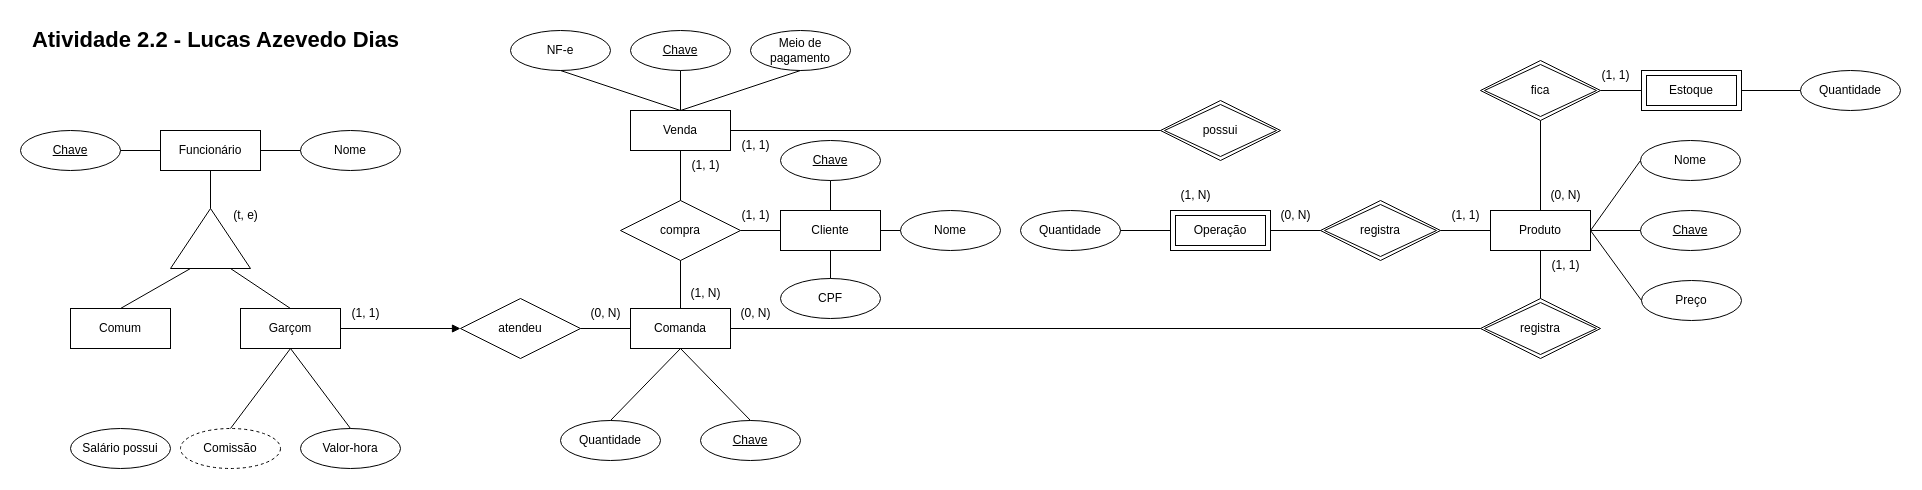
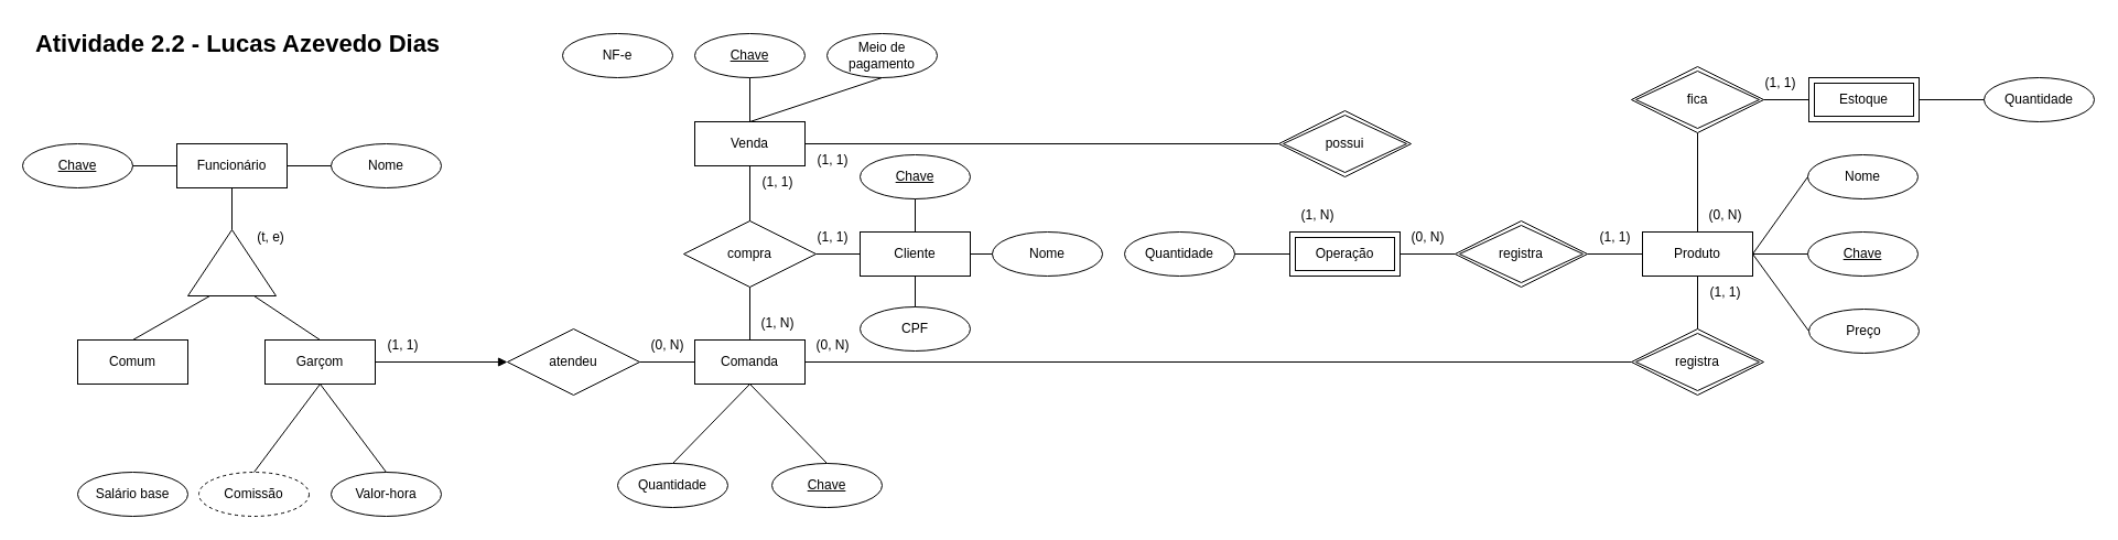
  <mxCell id="0" />
  <mxCell id="1" parent="0" />
  <mxCell id="2" value="Atividade 2.2 - Lucas Azevedo Dias" style="text;html=1;resizable=0;autosize=1;align=center;verticalAlign=middle;points=[];fillColor=none;strokeColor=none;rounded=0;strokeWidth=1;fontSize=22;fontStyle=1" parent="1" vertex="1"><mxGeometry x="20" y="20" width="390" height="40" as="geometry" /></mxCell>
  <mxCell id="3" value="Venda" style="whiteSpace=wrap;html=1;align=center;" parent="1" vertex="1"><mxGeometry x="630" y="110" width="100" height="40" as="geometry" /></mxCell>
  <mxCell id="4" value="Cliente" style="whiteSpace=wrap;html=1;align=center;" parent="1" vertex="1"><mxGeometry x="780" y="210" width="100" height="40" as="geometry" /></mxCell>
  <mxCell id="5" value="Comanda" style="whiteSpace=wrap;html=1;align=center;" parent="1" vertex="1"><mxGeometry x="630" y="308" width="100" height="40" as="geometry" /></mxCell>
  <mxCell id="6" value="Produto" style="whiteSpace=wrap;html=1;align=center;" parent="1" vertex="1"><mxGeometry x="1490" y="210" width="100" height="40" as="geometry" /></mxCell>
  <mxCell id="7" value="Estoque" style="shape=ext;margin=3;double=1;whiteSpace=wrap;html=1;align=center;" parent="1" vertex="1"><mxGeometry x="1641" y="70" width="100" height="40" as="geometry" /></mxCell>
  <mxCell id="8" value="Funcionário" style="whiteSpace=wrap;html=1;align=center;" parent="1" vertex="1"><mxGeometry x="160" y="130" width="100" height="40" as="geometry" /></mxCell>
  <mxCell id="9" value="" style="triangle;whiteSpace=wrap;html=1;rotation=-90;" parent="1" vertex="1"><mxGeometry x="180" y="198" width="60" height="80" as="geometry" /></mxCell>
  <mxCell id="10" value="Garçom" style="whiteSpace=wrap;html=1;align=center;" parent="1" vertex="1"><mxGeometry x="240" y="308" width="100" height="40" as="geometry" /></mxCell>
  <mxCell id="11" value="" style="endArrow=none;html=1;rounded=0;exitX=0.5;exitY=1;exitDx=0;exitDy=0;entryX=1;entryY=0.5;entryDx=0;entryDy=0;" parent="1" source="8" target="9" edge="1"><mxGeometry relative="1" as="geometry"><mxPoint x="220" y="228.5" as="sourcePoint" /><mxPoint x="380" y="228.5" as="targetPoint" /></mxGeometry></mxCell>
  <mxCell id="12" value="" style="endArrow=none;html=1;rounded=0;exitX=0.5;exitY=0;exitDx=0;exitDy=0;entryX=0;entryY=0.75;entryDx=0;entryDy=0;" parent="1" source="10" target="9" edge="1"><mxGeometry relative="1" as="geometry"><mxPoint x="220" y="228.5" as="sourcePoint" /><mxPoint x="380" y="228.5" as="targetPoint" /></mxGeometry></mxCell>
  <mxCell id="13" value="compra" style="shape=rhombus;perimeter=rhombusPerimeter;whiteSpace=wrap;html=1;align=center;" parent="1" vertex="1"><mxGeometry x="620" y="200" width="120" height="60" as="geometry" /></mxCell>
  <mxCell id="14" value="" style="endArrow=none;html=1;rounded=0;exitX=0;exitY=0.5;exitDx=0;exitDy=0;entryX=1;entryY=0.5;entryDx=0;entryDy=0;" parent="1" source="4" target="13" edge="1"><mxGeometry relative="1" as="geometry"><mxPoint x="800" y="40.5" as="sourcePoint" /><mxPoint x="960" y="40.5" as="targetPoint" /></mxGeometry></mxCell>
  <mxCell id="15" value="" style="endArrow=none;html=1;rounded=0;exitX=0.5;exitY=0;exitDx=0;exitDy=0;entryX=0.5;entryY=1;entryDx=0;entryDy=0;" parent="1" source="13" target="3" edge="1"><mxGeometry relative="1" as="geometry"><mxPoint x="800" y="40.5" as="sourcePoint" /><mxPoint x="960" y="40.5" as="targetPoint" /></mxGeometry></mxCell>
  <mxCell id="16" value="" style="endArrow=none;html=1;rounded=0;exitX=0.5;exitY=0;exitDx=0;exitDy=0;entryX=0.5;entryY=1;entryDx=0;entryDy=0;" parent="1" source="5" target="13" edge="1"><mxGeometry relative="1" as="geometry"><mxPoint x="810" y="-44.5" as="sourcePoint" /><mxPoint x="970" y="-44.5" as="targetPoint" /></mxGeometry></mxCell>
  <mxCell id="17" value="" style="endArrow=none;html=1;rounded=0;exitX=0;exitY=0.5;exitDx=0;exitDy=0;entryX=1;entryY=0.5;entryDx=0;entryDy=0;" parent="1" source="21" target="5" edge="1"><mxGeometry relative="1" as="geometry"><mxPoint x="999" y="413" as="sourcePoint" /><mxPoint x="999" y="408" as="targetPoint" /></mxGeometry></mxCell>
  <mxCell id="18" value="" style="endArrow=none;html=1;rounded=0;exitX=0.5;exitY=1;exitDx=0;exitDy=0;entryX=0.5;entryY=0;entryDx=0;entryDy=0;" parent="1" source="6" target="21" edge="1"><mxGeometry relative="1" as="geometry"><mxPoint x="1300" y="208" as="sourcePoint" /><mxPoint x="1380" y="288" as="targetPoint" /></mxGeometry></mxCell>
  <mxCell id="19" value="" style="endArrow=none;html=1;rounded=0;exitX=0.5;exitY=1;exitDx=0;exitDy=0;entryX=0.5;entryY=0;entryDx=0;entryDy=0;" parent="1" source="22" target="6" edge="1"><mxGeometry relative="1" as="geometry"><mxPoint x="1540" y="190" as="sourcePoint" /><mxPoint x="1620" y="210" as="targetPoint" /></mxGeometry></mxCell>
  <mxCell id="20" value="" style="endArrow=none;html=1;rounded=0;exitX=1;exitY=0.5;exitDx=0;exitDy=0;entryX=0;entryY=0.5;entryDx=0;entryDy=0;" parent="1" source="22" target="7" edge="1"><mxGeometry relative="1" as="geometry"><mxPoint x="1480" y="120" as="sourcePoint" /><mxPoint x="1631" y="100" as="targetPoint" /></mxGeometry></mxCell>
  <mxCell id="21" value="registra" style="shape=rhombus;double=1;perimeter=rhombusPerimeter;whiteSpace=wrap;html=1;align=center;" parent="1" vertex="1"><mxGeometry x="1480" y="298" width="120" height="60" as="geometry" /></mxCell>
  <mxCell id="22" value="fica" style="shape=rhombus;double=1;perimeter=rhombusPerimeter;whiteSpace=wrap;html=1;align=center;" parent="1" vertex="1"><mxGeometry x="1480" y="60" width="120" height="60" as="geometry" /></mxCell>
  <mxCell id="23" value="(1, N)" style="text;html=1;resizable=0;autosize=1;align=center;verticalAlign=middle;points=[];fillColor=none;strokeColor=none;rounded=0;" parent="1" vertex="1"><mxGeometry x="680" y="278" width="50" height="30" as="geometry" /></mxCell>
  <mxCell id="24" value="(1, 1)" style="text;html=1;resizable=0;autosize=1;align=center;verticalAlign=middle;points=[];fillColor=none;strokeColor=none;rounded=0;" parent="1" vertex="1"><mxGeometry x="730" y="200" width="50" height="30" as="geometry" /></mxCell>
  <mxCell id="25" value="(1, 1)" style="text;html=1;resizable=0;autosize=1;align=center;verticalAlign=middle;points=[];fillColor=none;strokeColor=none;rounded=0;" parent="1" vertex="1"><mxGeometry x="680" y="150" width="50" height="30" as="geometry" /></mxCell>
  <mxCell id="26" value="(0, N)" style="text;html=1;resizable=0;autosize=1;align=center;verticalAlign=middle;points=[];fillColor=none;strokeColor=none;rounded=0;" parent="1" vertex="1"><mxGeometry x="730" y="298" width="50" height="30" as="geometry" /></mxCell>
  <mxCell id="27" value="(1, 1)" style="text;html=1;resizable=0;autosize=1;align=center;verticalAlign=middle;points=[];fillColor=none;strokeColor=none;rounded=0;" parent="1" vertex="1"><mxGeometry x="1540" y="250" width="50" height="30" as="geometry" /></mxCell>
  <mxCell id="28" value="(0, N)" style="text;html=1;resizable=0;autosize=1;align=center;verticalAlign=middle;points=[];fillColor=none;strokeColor=none;rounded=0;" parent="1" vertex="1"><mxGeometry x="1540" y="180" width="50" height="30" as="geometry" /></mxCell>
  <mxCell id="29" value="(1, 1)" style="text;html=1;resizable=0;autosize=1;align=center;verticalAlign=middle;points=[];fillColor=none;strokeColor=none;rounded=0;" parent="1" vertex="1"><mxGeometry x="1590" y="60" width="50" height="30" as="geometry" /></mxCell>
  <mxCell id="30" value="Operação" style="shape=ext;margin=3;double=1;whiteSpace=wrap;html=1;align=center;" parent="1" vertex="1"><mxGeometry x="1170" y="210" width="100" height="40" as="geometry" /></mxCell>
  <mxCell id="31" value="possui" style="shape=rhombus;double=1;perimeter=rhombusPerimeter;whiteSpace=wrap;html=1;align=center;" parent="1" vertex="1"><mxGeometry x="1160" y="100" width="120" height="60" as="geometry" /></mxCell>
  <mxCell id="32" value="registra" style="shape=rhombus;double=1;perimeter=rhombusPerimeter;whiteSpace=wrap;html=1;align=center;" parent="1" vertex="1"><mxGeometry x="1320" y="200" width="120" height="60" as="geometry" /></mxCell>
  <mxCell id="33" value="" style="endArrow=none;html=1;rounded=0;exitX=1;exitY=0.5;exitDx=0;exitDy=0;entryX=0;entryY=0.5;entryDx=0;entryDy=0;" parent="1" source="3" target="31" edge="1"><mxGeometry relative="1" as="geometry"><mxPoint x="930" y="208" as="sourcePoint" /><mxPoint x="1090" y="208" as="targetPoint" /></mxGeometry></mxCell>
  <mxCell id="34" value="" style="endArrow=none;html=1;rounded=0;exitX=1;exitY=0.5;exitDx=0;exitDy=0;entryX=0;entryY=0.5;entryDx=0;entryDy=0;" parent="1" source="30" target="32" edge="1"><mxGeometry relative="1" as="geometry"><mxPoint x="1210" y="210" as="sourcePoint" /><mxPoint x="1370" y="210" as="targetPoint" /></mxGeometry></mxCell>
  <mxCell id="35" value="" style="endArrow=none;html=1;rounded=0;exitX=1;exitY=0.5;exitDx=0;exitDy=0;entryX=0;entryY=0.5;entryDx=0;entryDy=0;" parent="1" source="32" target="6" edge="1"><mxGeometry relative="1" as="geometry"><mxPoint x="1210" y="210" as="sourcePoint" /><mxPoint x="1370" y="210" as="targetPoint" /></mxGeometry></mxCell>
  <mxCell id="36" value="(1, 1)" style="text;html=1;resizable=0;autosize=1;align=center;verticalAlign=middle;points=[];fillColor=none;strokeColor=none;rounded=0;" parent="1" vertex="1"><mxGeometry x="730" y="130" width="50" height="30" as="geometry" /></mxCell>
  <mxCell id="37" value="(1, N)" style="text;html=1;resizable=0;autosize=1;align=center;verticalAlign=middle;points=[];fillColor=none;strokeColor=none;rounded=0;" parent="1" vertex="1"><mxGeometry x="1170" y="180" width="50" height="30" as="geometry" /></mxCell>
  <mxCell id="38" value="(0, N)" style="text;html=1;resizable=0;autosize=1;align=center;verticalAlign=middle;points=[];fillColor=none;strokeColor=none;rounded=0;" parent="1" vertex="1"><mxGeometry x="1270" y="200" width="50" height="30" as="geometry" /></mxCell>
  <mxCell id="39" value="(t, e)" style="text;html=1;resizable=0;autosize=1;align=center;verticalAlign=middle;points=[];fillColor=none;strokeColor=none;rounded=0;" parent="1" vertex="1"><mxGeometry x="220" y="200" width="50" height="30" as="geometry" /></mxCell>
  <mxCell id="40" value="(1, 1)" style="text;html=1;resizable=0;autosize=1;align=center;verticalAlign=middle;points=[];fillColor=none;strokeColor=none;rounded=0;" parent="1" vertex="1"><mxGeometry x="1440" y="200" width="50" height="30" as="geometry" /></mxCell>
  <mxCell id="41" value="Quantidade" style="ellipse;whiteSpace=wrap;html=1;align=center;" parent="1" vertex="1"><mxGeometry x="1020" y="210" width="100" height="40" as="geometry" /></mxCell>
  <mxCell id="42" value="Quantidade" style="ellipse;whiteSpace=wrap;html=1;align=center;" parent="1" vertex="1"><mxGeometry x="560" y="420" width="100" height="40" as="geometry" /></mxCell>
  <mxCell id="43" value="" style="endArrow=none;html=1;rounded=0;exitX=0.5;exitY=1;exitDx=0;exitDy=0;entryX=0.5;entryY=0;entryDx=0;entryDy=0;" parent="1" source="5" target="42" edge="1"><mxGeometry relative="1" as="geometry"><mxPoint x="780" y="238" as="sourcePoint" /><mxPoint x="940" y="238" as="targetPoint" /></mxGeometry></mxCell>
  <mxCell id="44" value="" style="endArrow=none;html=1;rounded=0;exitX=1;exitY=0.5;exitDx=0;exitDy=0;entryX=0;entryY=0.5;entryDx=0;entryDy=0;" parent="1" source="41" target="30" edge="1"><mxGeometry relative="1" as="geometry"><mxPoint x="1270" y="240" as="sourcePoint" /><mxPoint x="1430" y="240" as="targetPoint" /></mxGeometry></mxCell>
  <mxCell id="45" value="Quantidade" style="ellipse;whiteSpace=wrap;html=1;align=center;" parent="1" vertex="1"><mxGeometry x="1800" y="70" width="100" height="40" as="geometry" /></mxCell>
  <mxCell id="46" value="" style="endArrow=none;html=1;rounded=0;exitX=1;exitY=0.5;exitDx=0;exitDy=0;entryX=0;entryY=0.5;entryDx=0;entryDy=0;" parent="1" source="7" target="45" edge="1"><mxGeometry relative="1" as="geometry"><mxPoint x="1350" y="200" as="sourcePoint" /><mxPoint x="1510" y="200" as="targetPoint" /></mxGeometry></mxCell>
  <mxCell id="47" value="Nome" style="ellipse;whiteSpace=wrap;html=1;align=center;" parent="1" vertex="1"><mxGeometry x="1640" y="140" width="100" height="40" as="geometry" /></mxCell>
  <mxCell id="48" value="Preço" style="ellipse;whiteSpace=wrap;html=1;align=center;" parent="1" vertex="1"><mxGeometry x="1641" y="280" width="100" height="40" as="geometry" /></mxCell>
  <mxCell id="49" value="" style="endArrow=none;html=1;rounded=0;exitX=0;exitY=0.5;exitDx=0;exitDy=0;entryX=1;entryY=0.5;entryDx=0;entryDy=0;" parent="1" source="48" target="6" edge="1"><mxGeometry relative="1" as="geometry"><mxPoint x="1350" y="240" as="sourcePoint" /><mxPoint x="1510" y="240" as="targetPoint" /></mxGeometry></mxCell>
  <mxCell id="50" value="" style="endArrow=none;html=1;rounded=0;exitX=0;exitY=0.5;exitDx=0;exitDy=0;entryX=1;entryY=0.5;entryDx=0;entryDy=0;" parent="1" source="47" target="6" edge="1"><mxGeometry relative="1" as="geometry"><mxPoint x="1350" y="240" as="sourcePoint" /><mxPoint x="1510" y="240" as="targetPoint" /></mxGeometry></mxCell>
- <mxCell id="51" value="Salário possui" style="ellipse;whiteSpace=wrap;html=1;align=center;" parent="1" vertex="1"><mxGeometry x="70" y="428" width="100" height="40" as="geometry" /></mxCell>
+ <mxCell id="51" value="Salário base" style="ellipse;whiteSpace=wrap;html=1;align=center;" parent="1" vertex="1"><mxGeometry x="70" y="428" width="100" height="40" as="geometry" /></mxCell>
  <mxCell id="52" value="Comissão" style="ellipse;whiteSpace=wrap;html=1;align=center;dashed=1;" parent="1" vertex="1"><mxGeometry x="180" y="428" width="100" height="40" as="geometry" /></mxCell>
  <mxCell id="53" value="Valor-hora" style="ellipse;whiteSpace=wrap;html=1;align=center;" parent="1" vertex="1"><mxGeometry x="300" y="428" width="100" height="40" as="geometry" /></mxCell>
  <mxCell id="54" value="" style="endArrow=none;html=1;rounded=0;exitX=0.5;exitY=0;exitDx=0;exitDy=0;entryX=0.5;entryY=1;entryDx=0;entryDy=0;" parent="1" source="52" target="10" edge="1"><mxGeometry relative="1" as="geometry"><mxPoint x="400" y="336.5" as="sourcePoint" /><mxPoint x="560" y="336.5" as="targetPoint" /></mxGeometry></mxCell>
  <mxCell id="55" value="" style="endArrow=none;html=1;rounded=0;exitX=0.5;exitY=1;exitDx=0;exitDy=0;entryX=0.5;entryY=0;entryDx=0;entryDy=0;" parent="1" source="10" target="53" edge="1"><mxGeometry relative="1" as="geometry"><mxPoint x="400" y="336.5" as="sourcePoint" /><mxPoint x="560" y="336.5" as="targetPoint" /></mxGeometry></mxCell>
  <mxCell id="56" value="atendeu" style="shape=rhombus;perimeter=rhombusPerimeter;whiteSpace=wrap;html=1;align=center;" parent="1" vertex="1"><mxGeometry x="460" y="298" width="120" height="60" as="geometry" /></mxCell>
  <mxCell id="57" value="" style="endArrow=none;html=1;rounded=0;exitX=1;exitY=0.5;exitDx=0;exitDy=0;entryX=0;entryY=0.5;entryDx=0;entryDy=0;" parent="1" source="56" target="5" edge="1"><mxGeometry relative="1" as="geometry"><mxPoint x="410" y="208" as="sourcePoint" /><mxPoint x="570" y="208" as="targetPoint" /></mxGeometry></mxCell>
  <mxCell id="58" value="" style="endArrow=block;html=1;rounded=0;exitX=1;exitY=0.5;exitDx=0;exitDy=0;entryX=0;entryY=0.5;entryDx=0;entryDy=0;" parent="1" source="10" target="56" edge="1"><mxGeometry relative="1" as="geometry"><mxPoint x="410" y="208" as="sourcePoint" /><mxPoint x="570" y="208" as="targetPoint" /></mxGeometry></mxCell>
  <mxCell id="59" value="(0, N)" style="text;html=1;resizable=0;autosize=1;align=center;verticalAlign=middle;points=[];fillColor=none;strokeColor=none;rounded=0;" parent="1" vertex="1"><mxGeometry x="580" y="298" width="50" height="30" as="geometry" /></mxCell>
  <mxCell id="60" value="Comum" style="whiteSpace=wrap;html=1;align=center;" parent="1" vertex="1"><mxGeometry x="70" y="308" width="100" height="40" as="geometry" /></mxCell>
  <mxCell id="61" value="" style="endArrow=none;html=1;rounded=0;exitX=0;exitY=0.25;exitDx=0;exitDy=0;entryX=0.5;entryY=0;entryDx=0;entryDy=0;" parent="1" source="9" target="60" edge="1"><mxGeometry relative="1" as="geometry"><mxPoint x="400" y="308" as="sourcePoint" /><mxPoint x="560" y="308" as="targetPoint" /></mxGeometry></mxCell>
  <mxCell id="62" value="(1, 1)" style="text;html=1;resizable=0;autosize=1;align=center;verticalAlign=middle;points=[];fillColor=none;strokeColor=none;rounded=0;" parent="1" vertex="1"><mxGeometry x="340" y="298" width="50" height="30" as="geometry" /></mxCell>
  <mxCell id="63" value="Nome" style="ellipse;whiteSpace=wrap;html=1;align=center;" vertex="1" parent="1"><mxGeometry x="300" y="130" width="100" height="40" as="geometry" /></mxCell>
  <mxCell id="64" value="" style="endArrow=none;html=1;rounded=0;entryX=0;entryY=0.5;entryDx=0;entryDy=0;exitX=1;exitY=0.5;exitDx=0;exitDy=0;" edge="1" parent="1" source="8" target="63"><mxGeometry relative="1" as="geometry"><mxPoint x="560" y="170" as="sourcePoint" /><mxPoint x="720" y="170" as="targetPoint" /></mxGeometry></mxCell>
  <mxCell id="65" value="Chave" style="ellipse;whiteSpace=wrap;html=1;align=center;fontStyle=4;" vertex="1" parent="1"><mxGeometry x="20" y="130" width="100" height="40" as="geometry" /></mxCell>
  <mxCell id="66" value="" style="endArrow=none;html=1;rounded=0;entryX=1;entryY=0.5;entryDx=0;entryDy=0;exitX=0;exitY=0.5;exitDx=0;exitDy=0;" edge="1" parent="1" source="8" target="65"><mxGeometry relative="1" as="geometry"><mxPoint x="560" y="170" as="sourcePoint" /><mxPoint x="720" y="170" as="targetPoint" /></mxGeometry></mxCell>
  <mxCell id="67" value="Chave" style="ellipse;whiteSpace=wrap;html=1;align=center;fontStyle=4;" vertex="1" parent="1"><mxGeometry x="630" y="30" width="100" height="40" as="geometry" /></mxCell>
  <mxCell id="68" value="" style="endArrow=none;html=1;rounded=0;entryX=0.5;entryY=1;entryDx=0;entryDy=0;exitX=0.5;exitY=0;exitDx=0;exitDy=0;" edge="1" parent="1" source="3" target="67"><mxGeometry relative="1" as="geometry"><mxPoint x="480" y="144.5" as="sourcePoint" /><mxPoint x="640" y="144.5" as="targetPoint" /></mxGeometry></mxCell>
  <mxCell id="69" value="Chave" style="ellipse;whiteSpace=wrap;html=1;align=center;fontStyle=4;" vertex="1" parent="1"><mxGeometry x="700" y="420" width="100" height="40" as="geometry" /></mxCell>
  <mxCell id="70" value="" style="endArrow=none;html=1;rounded=0;entryX=0.5;entryY=1;entryDx=0;entryDy=0;exitX=0.5;exitY=0;exitDx=0;exitDy=0;" edge="1" parent="1" source="69" target="5"><mxGeometry relative="1" as="geometry"><mxPoint x="625" y="500" as="sourcePoint" /><mxPoint x="785" y="500" as="targetPoint" /></mxGeometry></mxCell>
  <mxCell id="71" value="Meio de pagamento" style="ellipse;whiteSpace=wrap;html=1;align=center;" vertex="1" parent="1"><mxGeometry x="750" y="30" width="100" height="40" as="geometry" /></mxCell>
  <mxCell id="72" value="NF-e" style="ellipse;whiteSpace=wrap;html=1;align=center;" vertex="1" parent="1"><mxGeometry x="510" y="30" width="100" height="40" as="geometry" /></mxCell>
- <mxCell id="73" value="" style="endArrow=none;html=1;rounded=0;entryX=0.5;entryY=1;entryDx=0;entryDy=0;exitX=0.5;exitY=0;exitDx=0;exitDy=0;" edge="1" parent="1" source="3" target="72"><mxGeometry relative="1" as="geometry"><mxPoint x="540" y="170" as="sourcePoint" /><mxPoint x="700" y="170" as="targetPoint" /></mxGeometry></mxCell>
  <mxCell id="74" value="" style="endArrow=none;html=1;rounded=0;entryX=0.5;entryY=1;entryDx=0;entryDy=0;exitX=0.5;exitY=0;exitDx=0;exitDy=0;" edge="1" parent="1" source="3" target="71"><mxGeometry relative="1" as="geometry"><mxPoint x="540" y="170" as="sourcePoint" /><mxPoint x="700" y="170" as="targetPoint" /></mxGeometry></mxCell>
  <mxCell id="75" value="Nome" style="ellipse;whiteSpace=wrap;html=1;align=center;" vertex="1" parent="1"><mxGeometry x="900" y="210" width="100" height="40" as="geometry" /></mxCell>
  <mxCell id="76" value="Chave" style="ellipse;whiteSpace=wrap;html=1;align=center;fontStyle=4;" vertex="1" parent="1"><mxGeometry x="780" y="140" width="100" height="40" as="geometry" /></mxCell>
  <mxCell id="77" value="" style="endArrow=none;html=1;rounded=0;entryX=0.5;entryY=1;entryDx=0;entryDy=0;exitX=0.5;exitY=0;exitDx=0;exitDy=0;" edge="1" parent="1" source="4" target="76"><mxGeometry relative="1" as="geometry"><mxPoint x="1040" y="300" as="sourcePoint" /><mxPoint x="1200" y="300" as="targetPoint" /></mxGeometry></mxCell>
  <mxCell id="78" value="" style="endArrow=none;html=1;rounded=0;entryX=1;entryY=0.5;entryDx=0;entryDy=0;exitX=0;exitY=0.5;exitDx=0;exitDy=0;" edge="1" parent="1" source="75" target="4"><mxGeometry relative="1" as="geometry"><mxPoint x="1040" y="300" as="sourcePoint" /><mxPoint x="1200" y="300" as="targetPoint" /></mxGeometry></mxCell>
  <mxCell id="79" value="CPF" style="ellipse;whiteSpace=wrap;html=1;align=center;" vertex="1" parent="1"><mxGeometry x="780" y="278" width="100" height="40" as="geometry" /></mxCell>
  <mxCell id="80" value="" style="endArrow=none;html=1;rounded=0;exitX=0.5;exitY=1;exitDx=0;exitDy=0;entryX=0.5;entryY=0;entryDx=0;entryDy=0;" edge="1" parent="1" source="4" target="79"><mxGeometry relative="1" as="geometry"><mxPoint x="1040" y="300" as="sourcePoint" /><mxPoint x="1200" y="300" as="targetPoint" /></mxGeometry></mxCell>
  <mxCell id="81" value="Chave" style="ellipse;whiteSpace=wrap;html=1;align=center;fontStyle=4;" vertex="1" parent="1"><mxGeometry x="1640" y="210" width="100" height="40" as="geometry" /></mxCell>
  <mxCell id="82" value="" style="endArrow=none;html=1;rounded=0;entryX=1;entryY=0.5;entryDx=0;entryDy=0;exitX=0;exitY=0.5;exitDx=0;exitDy=0;" edge="1" parent="1" source="81" target="6"><mxGeometry relative="1" as="geometry"><mxPoint x="1250" y="300" as="sourcePoint" /><mxPoint x="1410" y="300" as="targetPoint" /></mxGeometry></mxCell>
